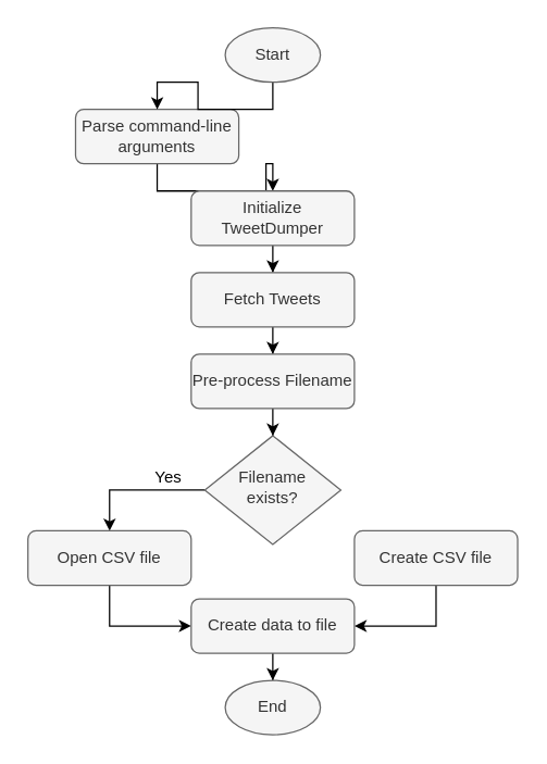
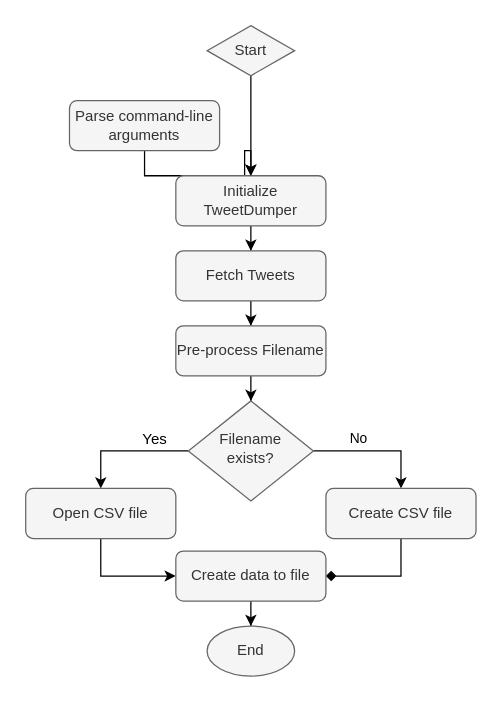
  <mxCell id="0" />
  <mxCell id="1" parent="0" />
  <mxCell id="2" value="" style="edgeStyle=orthogonalEdgeStyle;rounded=0;orthogonalLoop=1;jettySize=auto;html=1;" parent="1" source="3" target="5" edge="1"><mxGeometry relative="1" as="geometry" /></mxCell>
  <mxCell id="3" value="Parse command-line&lt;br&gt;arguments" style="rounded=1;whiteSpace=wrap;html=1;fontSize=12;glass=0;strokeWidth=1;shadow=0;fillColor=#f5f5f5;strokeColor=#666666;fontColor=#333333;" parent="1" vertex="1"><mxGeometry x="55" y="80" width="120" height="40" as="geometry" /></mxCell>
  <mxCell id="4" value="" style="edgeStyle=orthogonalEdgeStyle;rounded=0;orthogonalLoop=1;jettySize=auto;html=1;" parent="1" source="5" target="7" edge="1"><mxGeometry relative="1" as="geometry" /></mxCell>
  <mxCell id="5" value="Initialize TweetDumper" style="rounded=1;whiteSpace=wrap;html=1;fontSize=12;glass=0;strokeWidth=1;shadow=0;fillColor=#f5f5f5;strokeColor=#666666;fontColor=#333333;" parent="1" vertex="1"><mxGeometry x="140" y="140" width="120" height="40" as="geometry" /></mxCell>
  <mxCell id="6" value="" style="edgeStyle=orthogonalEdgeStyle;rounded=0;orthogonalLoop=1;jettySize=auto;html=1;" parent="1" source="7" target="9" edge="1"><mxGeometry relative="1" as="geometry" /></mxCell>
  <mxCell id="7" value="Fetch Tweets" style="rounded=1;whiteSpace=wrap;html=1;fontSize=12;glass=0;strokeWidth=1;shadow=0;fillColor=#f5f5f5;strokeColor=#666666;fontColor=#333333;" parent="1" vertex="1"><mxGeometry x="140" y="200" width="120" height="40" as="geometry" /></mxCell>
  <mxCell id="8" value="" style="edgeStyle=orthogonalEdgeStyle;rounded=0;orthogonalLoop=1;jettySize=auto;html=1;" parent="1" source="9" target="13" edge="1"><mxGeometry relative="1" as="geometry" /></mxCell>
  <mxCell id="9" value="Pre-process Filename" style="rounded=1;whiteSpace=wrap;html=1;fontSize=12;glass=0;strokeWidth=1;shadow=0;fillColor=#f5f5f5;strokeColor=#666666;fontColor=#333333;" parent="1" vertex="1"><mxGeometry x="140" y="260" width="120" height="40" as="geometry" /></mxCell>
+ <mxCell id="10" value="No" style="edgeStyle=orthogonalEdgeStyle;rounded=0;orthogonalLoop=1;jettySize=auto;html=1;entryX=0.5;entryY=0;entryDx=0;entryDy=0;" parent="1" source="13" target="15" edge="1"><mxGeometry x="-0.274" y="10" relative="1" as="geometry"><mxPoint as="offset" /></mxGeometry></mxCell>
  <mxCell id="11" style="edgeStyle=orthogonalEdgeStyle;rounded=0;orthogonalLoop=1;jettySize=auto;html=1;entryX=0.5;entryY=0;entryDx=0;entryDy=0;" parent="1" source="13" target="17" edge="1"><mxGeometry relative="1" as="geometry" /></mxCell>
  <mxCell id="12" value="Yes" style="text;html=1;align=center;verticalAlign=middle;resizable=0;points=[];labelBackgroundColor=#ffffff;" parent="11" vertex="1" connectable="0"><mxGeometry x="-0.673" y="3" relative="1" as="geometry"><mxPoint x="-12" y="-13" as="offset" /></mxGeometry></mxCell>
  <mxCell id="13" value="Filename exists?" style="rhombus;whiteSpace=wrap;html=1;shadow=0;fontFamily=Helvetica;fontSize=12;align=center;strokeWidth=1;spacing=6;spacingTop=-4;fillColor=#f5f5f5;strokeColor=#666666;fontColor=#333333;" parent="1" vertex="1"><mxGeometry x="150" y="320" width="100" height="80" as="geometry" /></mxCell>
- <mxCell id="14" style="edgeStyle=orthogonalEdgeStyle;rounded=0;orthogonalLoop=1;jettySize=auto;html=1;entryX=1;entryY=0.5;entryDx=0;entryDy=0;" parent="1" source="15" target="19" edge="1"><mxGeometry relative="1" as="geometry" /></mxCell>
+ <mxCell id="14" style="edgeStyle=orthogonalEdgeStyle;rounded=0;orthogonalLoop=1;jettySize=auto;html=1;entryX=1;entryY=0.5;entryDx=0;entryDy=0;endArrow=diamond;" parent="1" source="15" target="19" edge="1"><mxGeometry relative="1" as="geometry" /></mxCell>
  <mxCell id="15" value="Create CSV file" style="rounded=1;whiteSpace=wrap;html=1;fontSize=12;glass=0;strokeWidth=1;shadow=0;fillColor=#f5f5f5;strokeColor=#666666;fontColor=#333333;" parent="1" vertex="1"><mxGeometry x="260" y="390" width="120" height="40" as="geometry" /></mxCell>
  <mxCell id="16" style="edgeStyle=orthogonalEdgeStyle;rounded=0;orthogonalLoop=1;jettySize=auto;html=1;entryX=0;entryY=0.5;entryDx=0;entryDy=0;" parent="1" source="17" target="19" edge="1"><mxGeometry relative="1" as="geometry" /></mxCell>
  <mxCell id="17" value="Open CSV file" style="rounded=1;whiteSpace=wrap;html=1;fontSize=12;glass=0;strokeWidth=1;shadow=0;fillColor=#f5f5f5;strokeColor=#666666;fontColor=#333333;" parent="1" vertex="1"><mxGeometry x="20" y="390" width="120" height="40" as="geometry" /></mxCell>
  <mxCell id="18" style="edgeStyle=orthogonalEdgeStyle;rounded=0;orthogonalLoop=1;jettySize=auto;html=1;entryX=0.5;entryY=0;entryDx=0;entryDy=0;" parent="1" source="19" target="22" edge="1"><mxGeometry relative="1" as="geometry" /></mxCell>
  <mxCell id="19" value="Create data to file" style="rounded=1;whiteSpace=wrap;html=1;fontSize=12;glass=0;strokeWidth=1;shadow=0;fillColor=#f5f5f5;strokeColor=#666666;fontColor=#333333;" parent="1" vertex="1"><mxGeometry x="140" y="440" width="120" height="40" as="geometry" /></mxCell>
- <mxCell id="20" style="edgeStyle=orthogonalEdgeStyle;rounded=0;orthogonalLoop=1;jettySize=auto;html=1;entryX=0.5;entryY=0;entryDx=0;entryDy=0;" parent="1" source="21" target="3" edge="1"><mxGeometry relative="1" as="geometry" /></mxCell>
- <mxCell id="21" value="Start" style="ellipse;whiteSpace=wrap;html=1;fillColor=#f5f5f5;strokeColor=#666666;fontColor=#333333;" parent="1" vertex="1"><mxGeometry x="165" y="20" width="70" height="40" as="geometry" /></mxCell>
+ <mxCell id="20" style="edgeStyle=orthogonalEdgeStyle;rounded=0;orthogonalLoop=1;jettySize=auto;html=1;" parent="1" source="21" target="5" edge="1"><mxGeometry relative="1" as="geometry" /></mxCell>
+ <mxCell id="21" value="Start" style="rhombus;whiteSpace=wrap;html=1;fillColor=#f5f5f5;strokeColor=#666666;fontColor=#333333;" parent="1" vertex="1"><mxGeometry x="165" y="20" width="70" height="40" as="geometry" /></mxCell>
  <mxCell id="22" value="End" style="ellipse;whiteSpace=wrap;html=1;fillColor=#f5f5f5;strokeColor=#666666;fontColor=#333333;" parent="1" vertex="1"><mxGeometry x="165" y="500" width="70" height="40" as="geometry" /></mxCell>
